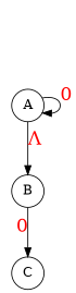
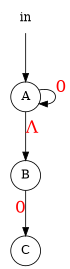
  digraph {
    fontsize=20
    rankdir=TB
    ranksep=.75
    node [shape=circle]
    edge [fontcolor=red fontsize=20 labelfloat=true]
    B
    C
+   in [shape=plaintext]
    A
    subgraph sub_1 {
      B
      C
    }
    B -> C [headlabel="0\n "]
+   in -> A
    A -> B [label="Λ\n "]
    A -> A [label="0\n "]
  }
